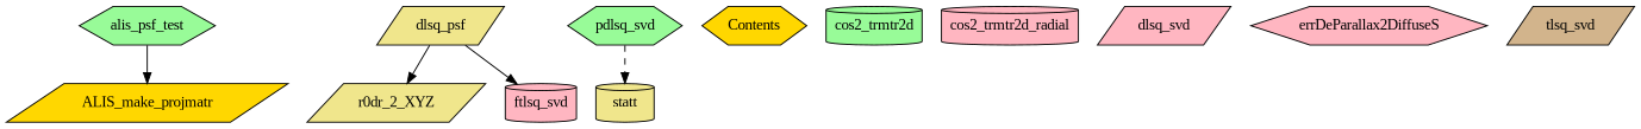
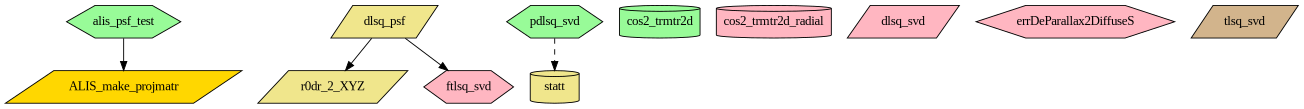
  digraph {
    fontname="Liberation Serif"
    node [fillcolor=lightpink fontname="Liberation Serif" shape=parallelogram style=filled]
    edge [fontname="Liberation Serif" style=solid]
    ALIS_make_projmatr [fillcolor=gold]
    r0dr_2_XYZ [fillcolor=khaki]
    alis_psf_test [fillcolor=palegreen shape=hexagon]
    dlsq_psf [fillcolor=khaki]
-   ftlsq_svd [shape=cylinder]
+   ftlsq_svd [shape=hexagon]
    pdlsq_svd [fillcolor=palegreen shape=hexagon]
    statt [fillcolor=khaki shape=cylinder]
-   Contents [fillcolor=gold shape=hexagon]
    cos2_trmtr2d [fillcolor=palegreen shape=cylinder]
    cos2_trmtr2d_radial [shape=cylinder]
    dlsq_svd
    errDeParallax2DiffuseS [shape=hexagon]
    tlsq_svd [fillcolor=tan]
    alis_psf_test -> ALIS_make_projmatr
    dlsq_psf -> r0dr_2_XYZ
    dlsq_psf -> ftlsq_svd
    pdlsq_svd -> statt [style=dashed]
  }
